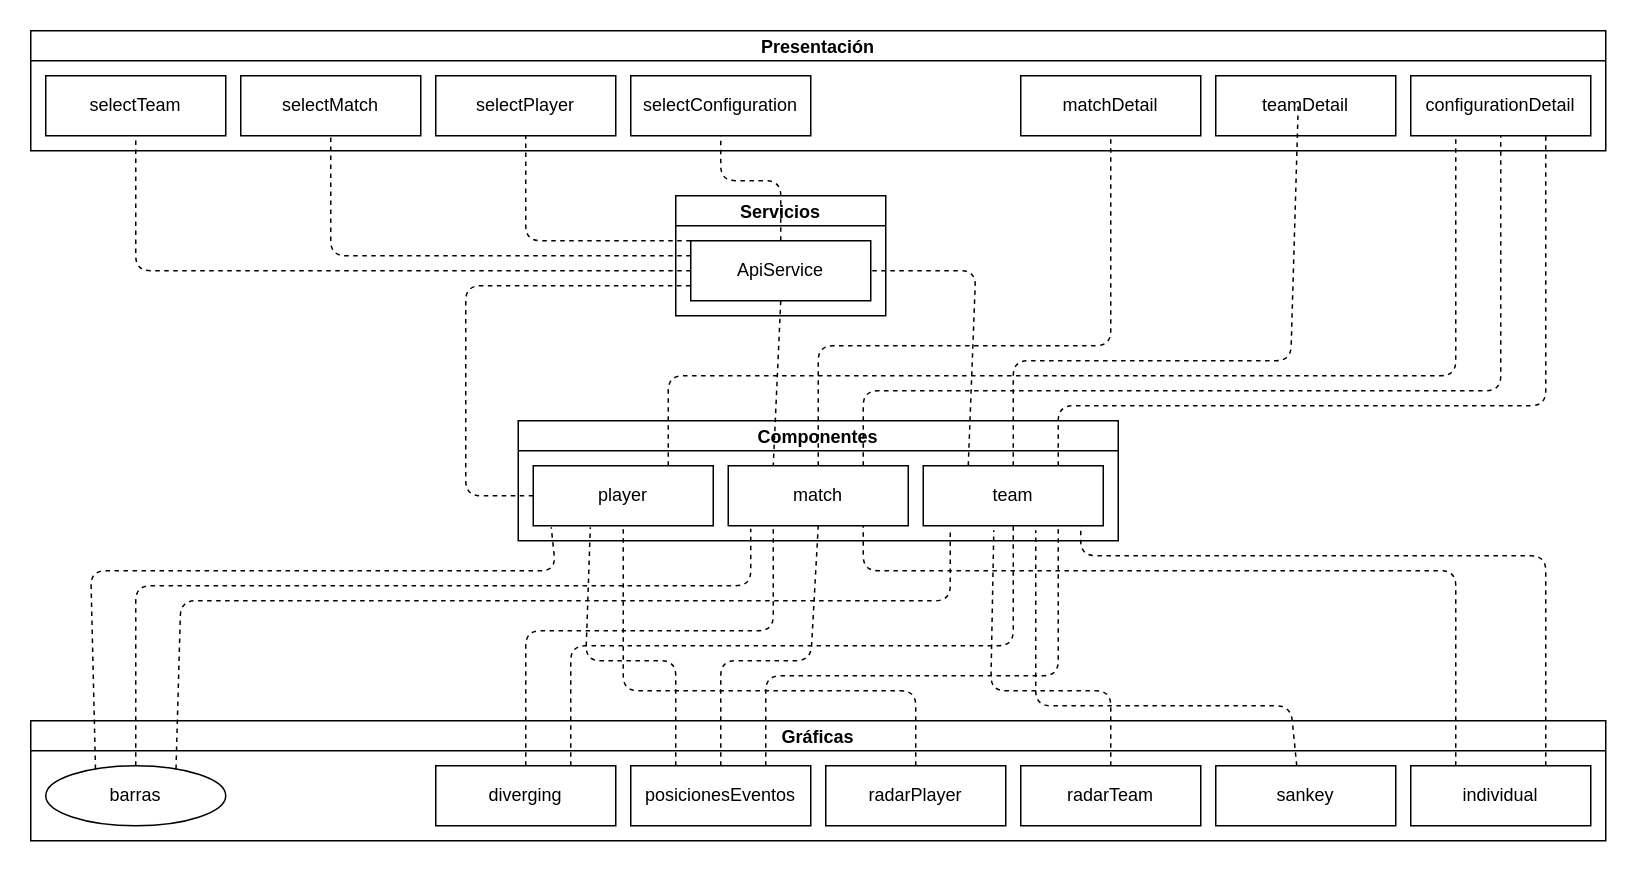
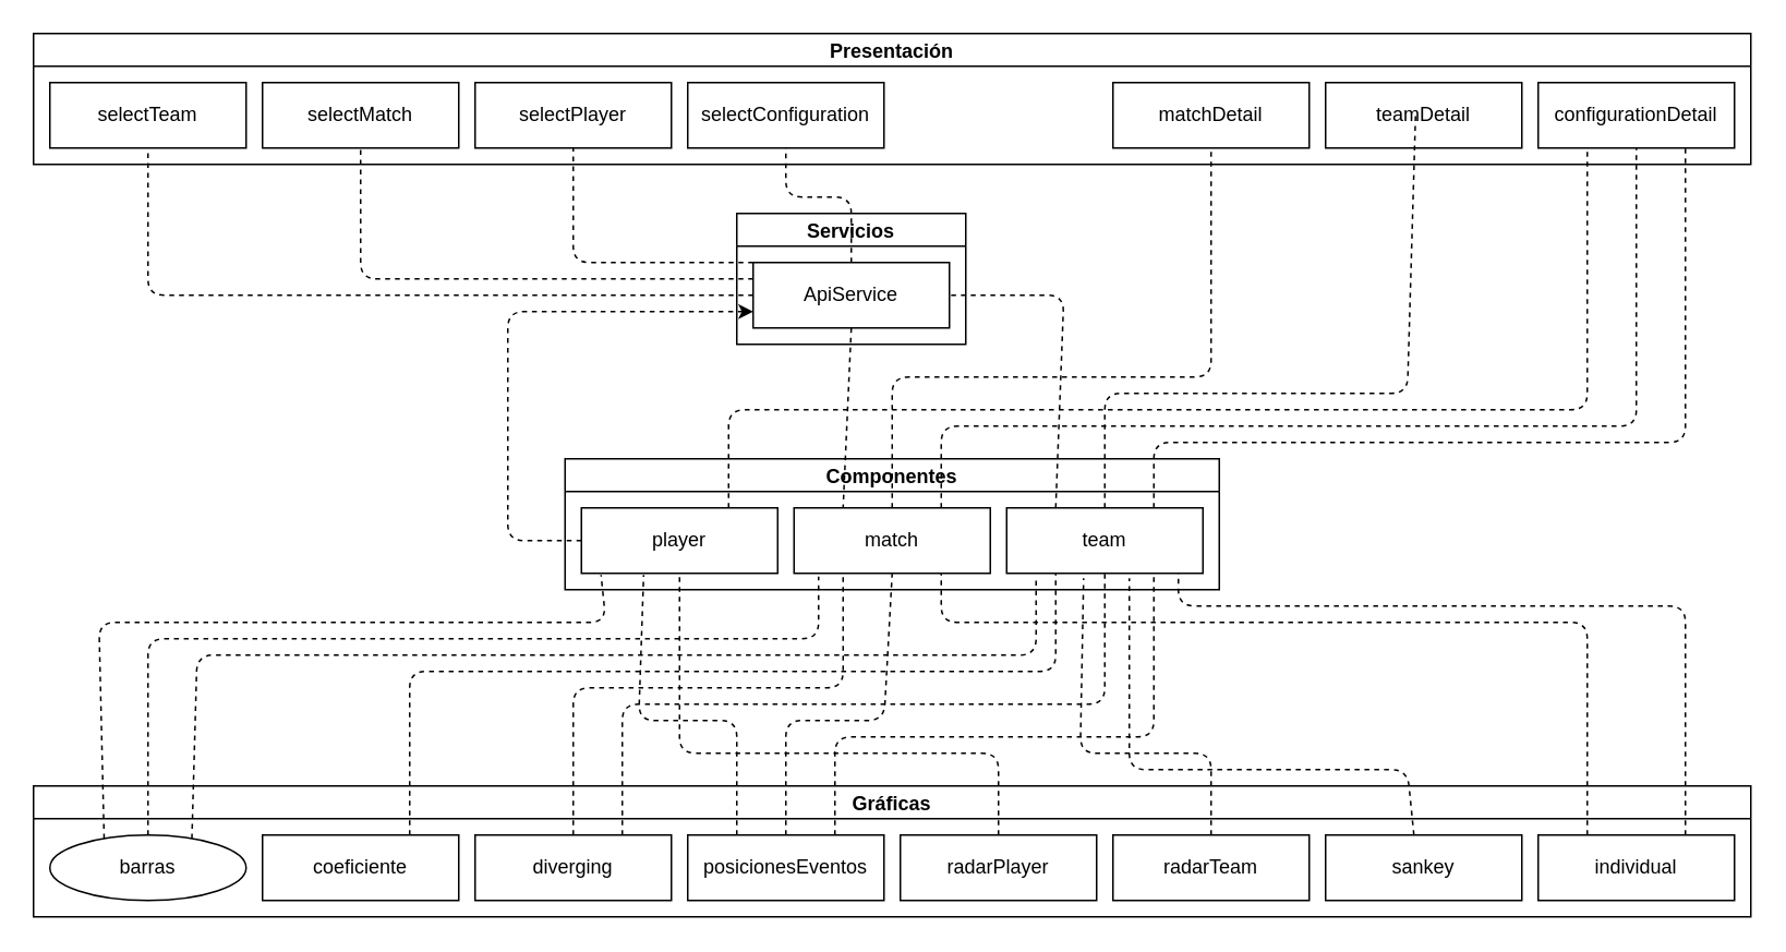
  <mxCell id="0" />
  <mxCell id="1" parent="0" />
  <mxCell id="2" value="Presentación" style="swimlane;startSize=20;horizontal=1;containerType=tree;" vertex="1" parent="1"><mxGeometry x="20" y="20" width="1050" height="80" as="geometry" /></mxCell>
  <mxCell id="3" value="matchDetail" style="whiteSpace=wrap;html=1;treeFolding=1;treeMoving=1;newEdgeStyle={&quot;edgeStyle&quot;:&quot;elbowEdgeStyle&quot;,&quot;startArrow&quot;:&quot;none&quot;,&quot;endArrow&quot;:&quot;none&quot;};" vertex="1" parent="2"><mxGeometry x="660" y="30" width="120" height="40" as="geometry" /></mxCell>
  <mxCell id="4" value="teamDetail" style="whiteSpace=wrap;html=1;treeFolding=1;treeMoving=1;newEdgeStyle={&quot;edgeStyle&quot;:&quot;elbowEdgeStyle&quot;,&quot;startArrow&quot;:&quot;none&quot;,&quot;endArrow&quot;:&quot;none&quot;};" vertex="1" parent="2"><mxGeometry x="790" y="30" width="120" height="40" as="geometry" /></mxCell>
  <mxCell id="5" value="configurationDetail" style="whiteSpace=wrap;html=1;treeFolding=1;treeMoving=1;newEdgeStyle={&quot;edgeStyle&quot;:&quot;elbowEdgeStyle&quot;,&quot;startArrow&quot;:&quot;none&quot;,&quot;endArrow&quot;:&quot;none&quot;};" vertex="1" parent="2"><mxGeometry x="920" y="30" width="120" height="40" as="geometry" /></mxCell>
  <mxCell id="6" value="selectTeam" style="whiteSpace=wrap;html=1;treeFolding=1;treeMoving=1;newEdgeStyle={&quot;edgeStyle&quot;:&quot;elbowEdgeStyle&quot;,&quot;startArrow&quot;:&quot;none&quot;,&quot;endArrow&quot;:&quot;none&quot;};" vertex="1" parent="2"><mxGeometry x="10" y="30" width="120" height="40" as="geometry" /></mxCell>
  <mxCell id="7" value="selectMatch" style="whiteSpace=wrap;html=1;treeFolding=1;treeMoving=1;newEdgeStyle={&quot;edgeStyle&quot;:&quot;elbowEdgeStyle&quot;,&quot;startArrow&quot;:&quot;none&quot;,&quot;endArrow&quot;:&quot;none&quot;};" vertex="1" parent="2"><mxGeometry x="140" y="30" width="120" height="40" as="geometry" /></mxCell>
  <mxCell id="8" value="selectPlayer" style="whiteSpace=wrap;html=1;treeFolding=1;treeMoving=1;newEdgeStyle={&quot;edgeStyle&quot;:&quot;elbowEdgeStyle&quot;,&quot;startArrow&quot;:&quot;none&quot;,&quot;endArrow&quot;:&quot;none&quot;};" vertex="1" parent="2"><mxGeometry x="270" y="30" width="120" height="40" as="geometry" /></mxCell>
  <mxCell id="9" value="selectConfiguration" style="whiteSpace=wrap;html=1;treeFolding=1;treeMoving=1;newEdgeStyle={&quot;edgeStyle&quot;:&quot;elbowEdgeStyle&quot;,&quot;startArrow&quot;:&quot;none&quot;,&quot;endArrow&quot;:&quot;none&quot;};" vertex="1" parent="2"><mxGeometry x="400" y="30" width="120" height="40" as="geometry" /></mxCell>
  <mxCell id="10" value="Componentes" style="swimlane;startSize=20;horizontal=1;containerType=tree;" vertex="1" parent="1"><mxGeometry x="345" y="280" width="400" height="80" as="geometry" /></mxCell>
  <mxCell id="11" value="player" style="whiteSpace=wrap;html=1;treeFolding=1;treeMoving=1;newEdgeStyle={&quot;edgeStyle&quot;:&quot;elbowEdgeStyle&quot;,&quot;startArrow&quot;:&quot;none&quot;,&quot;endArrow&quot;:&quot;none&quot;};" vertex="1" parent="10"><mxGeometry x="10" y="30" width="120" height="40" as="geometry" /></mxCell>
  <mxCell id="12" value="match" style="whiteSpace=wrap;html=1;treeFolding=1;treeMoving=1;newEdgeStyle={&quot;edgeStyle&quot;:&quot;elbowEdgeStyle&quot;,&quot;startArrow&quot;:&quot;none&quot;,&quot;endArrow&quot;:&quot;none&quot;};" vertex="1" parent="10"><mxGeometry x="140" y="30" width="120" height="40" as="geometry" /></mxCell>
  <mxCell id="13" value="team" style="whiteSpace=wrap;html=1;treeFolding=1;treeMoving=1;newEdgeStyle={&quot;edgeStyle&quot;:&quot;elbowEdgeStyle&quot;,&quot;startArrow&quot;:&quot;none&quot;,&quot;endArrow&quot;:&quot;none&quot;};" vertex="1" parent="10"><mxGeometry x="270" y="30" width="120" height="40" as="geometry" /></mxCell>
  <mxCell id="14" value="Servicios" style="swimlane;startSize=20;horizontal=1;containerType=tree;" vertex="1" parent="1"><mxGeometry x="450" y="130" width="140" height="80" as="geometry" /></mxCell>
  <mxCell id="15" value="ApiService" style="whiteSpace=wrap;html=1;treeFolding=1;treeMoving=1;newEdgeStyle={&quot;edgeStyle&quot;:&quot;elbowEdgeStyle&quot;,&quot;startArrow&quot;:&quot;none&quot;,&quot;endArrow&quot;:&quot;none&quot;};" vertex="1" parent="14"><mxGeometry x="10" y="30" width="120" height="40" as="geometry" /></mxCell>
  <mxCell id="16" value="Gráficas" style="swimlane;startSize=20;horizontal=1;containerType=tree;" vertex="1" parent="1"><mxGeometry x="20" y="480" width="1050" height="80" as="geometry" /></mxCell>
  <mxCell id="17" value="radarPlayer" style="whiteSpace=wrap;html=1;treeFolding=1;treeMoving=1;newEdgeStyle={&quot;edgeStyle&quot;:&quot;elbowEdgeStyle&quot;,&quot;startArrow&quot;:&quot;none&quot;,&quot;endArrow&quot;:&quot;none&quot;};" vertex="1" parent="16"><mxGeometry x="530" y="30" width="120" height="40" as="geometry" /></mxCell>
  <mxCell id="18" value="radarTeam" style="whiteSpace=wrap;html=1;treeFolding=1;treeMoving=1;newEdgeStyle={&quot;edgeStyle&quot;:&quot;elbowEdgeStyle&quot;,&quot;startArrow&quot;:&quot;none&quot;,&quot;endArrow&quot;:&quot;none&quot;};" vertex="1" parent="16"><mxGeometry x="660" y="30" width="120" height="40" as="geometry" /></mxCell>
  <mxCell id="19" value="sankey" style="whiteSpace=wrap;html=1;treeFolding=1;treeMoving=1;newEdgeStyle={&quot;edgeStyle&quot;:&quot;elbowEdgeStyle&quot;,&quot;startArrow&quot;:&quot;none&quot;,&quot;endArrow&quot;:&quot;none&quot;};" vertex="1" parent="16"><mxGeometry x="790" y="30" width="120" height="40" as="geometry" /></mxCell>
  <mxCell id="20" value="individual" style="whiteSpace=wrap;html=1;treeFolding=1;treeMoving=1;newEdgeStyle={&quot;edgeStyle&quot;:&quot;elbowEdgeStyle&quot;,&quot;startArrow&quot;:&quot;none&quot;,&quot;endArrow&quot;:&quot;none&quot;};" vertex="1" parent="16"><mxGeometry x="920" y="30" width="120" height="40" as="geometry" /></mxCell>
  <mxCell id="21" value="barras" style="ellipse;whiteSpace=wrap;html=1;treeFolding=1;treeMoving=1;newEdgeStyle={&quot;edgeStyle&quot;:&quot;elbowEdgeStyle&quot;,&quot;startArrow&quot;:&quot;none&quot;,&quot;endArrow&quot;:&quot;none&quot;};" vertex="1" parent="16"><mxGeometry x="10" y="30" width="120" height="40" as="geometry" /></mxCell>
+ <mxCell id="22" value="coeficiente" style="whiteSpace=wrap;html=1;treeFolding=1;treeMoving=1;newEdgeStyle={&quot;edgeStyle&quot;:&quot;elbowEdgeStyle&quot;,&quot;startArrow&quot;:&quot;none&quot;,&quot;endArrow&quot;:&quot;none&quot;};" vertex="1" parent="16"><mxGeometry x="140" y="30" width="120" height="40" as="geometry" /></mxCell>
  <mxCell id="23" value="diverging" style="whiteSpace=wrap;html=1;treeFolding=1;treeMoving=1;newEdgeStyle={&quot;edgeStyle&quot;:&quot;elbowEdgeStyle&quot;,&quot;startArrow&quot;:&quot;none&quot;,&quot;endArrow&quot;:&quot;none&quot;};" vertex="1" parent="16"><mxGeometry x="270" y="30" width="120" height="40" as="geometry" /></mxCell>
  <mxCell id="24" value="posicionesEventos" style="whiteSpace=wrap;html=1;treeFolding=1;treeMoving=1;newEdgeStyle={&quot;edgeStyle&quot;:&quot;elbowEdgeStyle&quot;,&quot;startArrow&quot;:&quot;none&quot;,&quot;endArrow&quot;:&quot;none&quot;};" vertex="1" parent="16"><mxGeometry x="400" y="30" width="120" height="40" as="geometry" /></mxCell>
  <mxCell id="25" value="" style="endArrow=none;dashed=1;html=1;entryX=0.5;entryY=1;entryDx=0;entryDy=0;exitX=0;exitY=0.5;exitDx=0;exitDy=0;" edge="1" parent="1" source="15" target="6"><mxGeometry width="50" height="50" relative="1" as="geometry"><mxPoint x="70" y="200" as="sourcePoint" /><mxPoint x="120" y="150" as="targetPoint" /><Array as="points"><mxPoint x="90" y="180" /></Array></mxGeometry></mxCell>
  <mxCell id="26" value="" style="endArrow=none;dashed=1;html=1;entryX=0.5;entryY=1;entryDx=0;entryDy=0;exitX=0;exitY=0.25;exitDx=0;exitDy=0;" edge="1" parent="1" source="15" target="7"><mxGeometry width="50" height="50" relative="1" as="geometry"><mxPoint x="470" y="190" as="sourcePoint" /><mxPoint x="100" y="80" as="targetPoint" /><Array as="points"><mxPoint x="220" y="170" /></Array></mxGeometry></mxCell>
  <mxCell id="27" value="" style="endArrow=none;dashed=1;html=1;entryX=0.5;entryY=1;entryDx=0;entryDy=0;exitX=0;exitY=0;exitDx=0;exitDy=0;" edge="1" parent="1" source="15" target="8"><mxGeometry width="50" height="50" relative="1" as="geometry"><mxPoint x="470" y="180" as="sourcePoint" /><mxPoint x="230" y="80" as="targetPoint" /><Array as="points"><mxPoint x="350" y="160" /></Array></mxGeometry></mxCell>
  <mxCell id="28" value="" style="endArrow=none;dashed=1;html=1;entryX=0.5;entryY=1;entryDx=0;entryDy=0;exitX=0.5;exitY=0;exitDx=0;exitDy=0;" edge="1" parent="1" source="15" target="9"><mxGeometry width="50" height="50" relative="1" as="geometry"><mxPoint x="470" y="170" as="sourcePoint" /><mxPoint x="360" y="80" as="targetPoint" /><Array as="points"><mxPoint x="520" y="120" /><mxPoint x="480" y="120" /></Array></mxGeometry></mxCell>
  <mxCell id="29" value="" style="endArrow=none;dashed=1;html=1;entryX=0.5;entryY=1;entryDx=0;entryDy=0;exitX=0.5;exitY=0;exitDx=0;exitDy=0;" edge="1" parent="1" source="12" target="3"><mxGeometry width="50" height="50" relative="1" as="geometry"><mxPoint x="425" y="280" as="sourcePoint" /><mxPoint x="650" y="80" as="targetPoint" /><Array as="points"><mxPoint x="545" y="230" /><mxPoint x="740" y="230" /></Array></mxGeometry></mxCell>
  <mxCell id="30" value="" style="endArrow=none;dashed=1;html=1;entryX=0.5;entryY=1;entryDx=0;entryDy=0;exitX=0.5;exitY=0;exitDx=0;exitDy=0;" edge="1" parent="1" source="13"><mxGeometry width="50" height="50" relative="1" as="geometry"><mxPoint x="670" y="270" as="sourcePoint" /><mxPoint x="865" y="70" as="targetPoint" /><Array as="points"><mxPoint x="675" y="280" /><mxPoint x="675" y="240" /><mxPoint x="860" y="240" /></Array></mxGeometry></mxCell>
  <mxCell id="31" value="" style="endArrow=none;dashed=1;html=1;entryX=0.25;entryY=1;entryDx=0;entryDy=0;exitX=0.75;exitY=0;exitDx=0;exitDy=0;" edge="1" parent="1" source="11" target="5"><mxGeometry width="50" height="50" relative="1" as="geometry"><mxPoint x="685" y="320" as="sourcePoint" /><mxPoint x="875" y="80" as="targetPoint" /><Array as="points"><mxPoint x="445" y="250" /><mxPoint x="970" y="250" /></Array></mxGeometry></mxCell>
  <mxCell id="32" value="" style="endArrow=none;dashed=1;html=1;exitX=0.75;exitY=0;exitDx=0;exitDy=0;entryX=0.5;entryY=1;entryDx=0;entryDy=0;" edge="1" parent="1" source="12" target="5"><mxGeometry width="50" height="50" relative="1" as="geometry"><mxPoint x="470" y="310" as="sourcePoint" /><mxPoint x="990" y="100" as="targetPoint" /><Array as="points"><mxPoint x="575" y="260" /><mxPoint x="1000" y="260" /></Array></mxGeometry></mxCell>
  <mxCell id="33" value="" style="endArrow=none;dashed=1;html=1;exitX=0.75;exitY=0;exitDx=0;exitDy=0;entryX=0.75;entryY=1;entryDx=0;entryDy=0;" edge="1" parent="1" source="13" target="5"><mxGeometry width="50" height="50" relative="1" as="geometry"><mxPoint x="585" y="320" as="sourcePoint" /><mxPoint x="1010" y="80" as="targetPoint" /><Array as="points"><mxPoint x="705" y="270" /><mxPoint x="1030" y="270" /></Array></mxGeometry></mxCell>
- <mxCell id="34" value="" style="endArrow=none;dashed=1;html=1;exitX=0;exitY=0.5;exitDx=0;exitDy=0;entryX=0;entryY=0.75;entryDx=0;entryDy=0;" edge="1" parent="1" source="11" target="15"><mxGeometry width="50" height="50" relative="1" as="geometry"><mxPoint x="190" y="300" as="sourcePoint" /><mxPoint x="240" y="250" as="targetPoint" /><Array as="points"><mxPoint x="310" y="330" /><mxPoint x="310" y="190" /></Array></mxGeometry></mxCell>
+ <mxCell id="34" value="" style="endArrow=classic;dashed=1;html=1;exitX=0;exitY=0.5;exitDx=0;exitDy=0;entryX=0;entryY=0.75;entryDx=0;entryDy=0;" edge="1" parent="1" source="11" target="15"><mxGeometry width="50" height="50" relative="1" as="geometry"><mxPoint x="190" y="300" as="sourcePoint" /><mxPoint x="240" y="250" as="targetPoint" /><Array as="points"><mxPoint x="310" y="330" /><mxPoint x="310" y="190" /></Array></mxGeometry></mxCell>
  <mxCell id="35" value="" style="endArrow=none;dashed=1;html=1;entryX=0.25;entryY=0;entryDx=0;entryDy=0;exitX=0.5;exitY=1;exitDx=0;exitDy=0;" edge="1" parent="1" source="15" target="12"><mxGeometry width="50" height="50" relative="1" as="geometry"><mxPoint x="240" y="370" as="sourcePoint" /><mxPoint x="290" y="320" as="targetPoint" /></mxGeometry></mxCell>
  <mxCell id="36" value="" style="endArrow=none;dashed=1;html=1;exitX=0.25;exitY=0;exitDx=0;exitDy=0;entryX=1;entryY=0.5;entryDx=0;entryDy=0;" edge="1" parent="1" source="13" target="15"><mxGeometry width="50" height="50" relative="1" as="geometry"><mxPoint x="790" y="360" as="sourcePoint" /><mxPoint x="645" y="170" as="targetPoint" /><Array as="points"><mxPoint x="650" y="180" /></Array></mxGeometry></mxCell>
  <mxCell id="37" value="" style="endArrow=none;dashed=1;html=1;exitX=0.25;exitY=0;exitDx=0;exitDy=0;entryX=0.1;entryY=1.025;entryDx=0;entryDy=0;entryPerimeter=0;" edge="1" parent="1" source="21" target="11"><mxGeometry width="50" height="50" relative="1" as="geometry"><mxPoint x="90" y="410" as="sourcePoint" /><mxPoint x="140" y="360" as="targetPoint" /><Array as="points"><mxPoint x="60" y="380" /><mxPoint x="370" y="380" /></Array></mxGeometry></mxCell>
  <mxCell id="38" value="" style="endArrow=none;dashed=1;html=1;entryX=0.125;entryY=1.05;entryDx=0;entryDy=0;entryPerimeter=0;" edge="1" parent="1" source="21" target="12"><mxGeometry width="50" height="50" relative="1" as="geometry"><mxPoint x="70" y="480" as="sourcePoint" /><mxPoint x="377" y="361" as="targetPoint" /><Array as="points"><mxPoint x="90" y="390" /><mxPoint x="500" y="390" /></Array></mxGeometry></mxCell>
  <mxCell id="39" value="" style="endArrow=none;dashed=1;html=1;entryX=0.15;entryY=1.075;entryDx=0;entryDy=0;entryPerimeter=0;exitX=0.75;exitY=0;exitDx=0;exitDy=0;" edge="1" parent="1" source="21" target="13"><mxGeometry width="50" height="50" relative="1" as="geometry"><mxPoint x="100" y="480" as="sourcePoint" /><mxPoint x="510" y="362" as="targetPoint" /><Array as="points"><mxPoint x="120" y="400" /><mxPoint x="633" y="400" /></Array></mxGeometry></mxCell>
+ <mxCell id="40" value="" style="endArrow=none;dashed=1;html=1;entryX=0.25;entryY=1;entryDx=0;entryDy=0;exitX=0.75;exitY=0;exitDx=0;exitDy=0;" edge="1" parent="1" source="22" target="13"><mxGeometry width="50" height="50" relative="1" as="geometry"><mxPoint x="110" y="490" as="sourcePoint" /><mxPoint x="520" y="372" as="targetPoint" /><Array as="points"><mxPoint x="250" y="410" /><mxPoint x="645" y="410" /></Array></mxGeometry></mxCell>
  <mxCell id="41" value="" style="endArrow=none;dashed=1;html=1;entryX=0.5;entryY=1;entryDx=0;entryDy=0;exitX=0.75;exitY=0;exitDx=0;exitDy=0;" edge="1" parent="1" source="23" target="13"><mxGeometry width="50" height="50" relative="1" as="geometry"><mxPoint x="120" y="500" as="sourcePoint" /><mxPoint x="530" y="382" as="targetPoint" /><Array as="points"><mxPoint x="380" y="430" /><mxPoint x="675" y="430" /></Array></mxGeometry></mxCell>
  <mxCell id="42" value="" style="endArrow=none;dashed=1;html=1;entryX=0.25;entryY=1;entryDx=0;entryDy=0;" edge="1" parent="1" source="23" target="12"><mxGeometry width="50" height="50" relative="1" as="geometry"><mxPoint x="390" y="480" as="sourcePoint" /><mxPoint x="685" y="360" as="targetPoint" /><Array as="points"><mxPoint x="350" y="420" /><mxPoint x="515" y="420" /></Array></mxGeometry></mxCell>
  <mxCell id="43" value="" style="endArrow=none;dashed=1;html=1;exitX=0.25;exitY=0;exitDx=0;exitDy=0;entryX=0.317;entryY=1.025;entryDx=0;entryDy=0;entryPerimeter=0;" edge="1" parent="1" source="24" target="11"><mxGeometry width="50" height="50" relative="1" as="geometry"><mxPoint x="510" y="510" as="sourcePoint" /><mxPoint x="390" y="340" as="targetPoint" /><Array as="points"><mxPoint x="450" y="440" /><mxPoint x="390" y="440" /></Array></mxGeometry></mxCell>
  <mxCell id="44" value="" style="endArrow=none;dashed=1;html=1;entryX=0.5;entryY=1;entryDx=0;entryDy=0;exitX=0.5;exitY=0;exitDx=0;exitDy=0;" edge="1" parent="1" source="24" target="12"><mxGeometry width="50" height="50" relative="1" as="geometry"><mxPoint x="460" y="560" as="sourcePoint" /><mxPoint x="395" y="360" as="targetPoint" /><Array as="points"><mxPoint x="480" y="440" /><mxPoint x="540" y="440" /></Array></mxGeometry></mxCell>
  <mxCell id="45" value="" style="endArrow=none;dashed=1;html=1;entryX=0.75;entryY=1;entryDx=0;entryDy=0;exitX=0.75;exitY=0;exitDx=0;exitDy=0;" edge="1" parent="1" source="24" target="13"><mxGeometry width="50" height="50" relative="1" as="geometry"><mxPoint x="490" y="560" as="sourcePoint" /><mxPoint x="555" y="360" as="targetPoint" /><Array as="points"><mxPoint x="510" y="490" /><mxPoint x="510" y="450" /><mxPoint x="550" y="450" /><mxPoint x="705" y="450" /></Array></mxGeometry></mxCell>
  <mxCell id="46" value="" style="endArrow=none;dashed=1;html=1;entryX=0.5;entryY=1;entryDx=0;entryDy=0;exitX=0.5;exitY=0;exitDx=0;exitDy=0;" edge="1" parent="1" source="17" target="11"><mxGeometry width="50" height="50" relative="1" as="geometry"><mxPoint x="610" y="520" as="sourcePoint" /><mxPoint x="660" y="470" as="targetPoint" /><Array as="points"><mxPoint x="610" y="460" /><mxPoint x="415" y="460" /></Array></mxGeometry></mxCell>
  <mxCell id="47" value="" style="endArrow=none;dashed=1;html=1;entryX=0.392;entryY=1.075;entryDx=0;entryDy=0;entryPerimeter=0;exitX=0.5;exitY=0;exitDx=0;exitDy=0;" edge="1" parent="1" source="18" target="13"><mxGeometry width="50" height="50" relative="1" as="geometry"><mxPoint x="670" y="510" as="sourcePoint" /><mxPoint x="720" y="460" as="targetPoint" /><Array as="points"><mxPoint x="740" y="460" /><mxPoint x="660" y="460" /></Array></mxGeometry></mxCell>
  <mxCell id="48" value="" style="endArrow=none;dashed=1;html=1;entryX=0.625;entryY=1.075;entryDx=0;entryDy=0;entryPerimeter=0;exitX=0.45;exitY=0;exitDx=0;exitDy=0;exitPerimeter=0;" edge="1" parent="1" source="19" target="13"><mxGeometry width="50" height="50" relative="1" as="geometry"><mxPoint x="750" y="560" as="sourcePoint" /><mxPoint x="672.04" y="363" as="targetPoint" /><Array as="points"><mxPoint x="860" y="470" /><mxPoint x="750" y="470" /><mxPoint x="690" y="470" /></Array></mxGeometry></mxCell>
  <mxCell id="49" value="" style="endArrow=none;dashed=1;html=1;entryX=0.75;entryY=1;entryDx=0;entryDy=0;exitX=0.25;exitY=0;exitDx=0;exitDy=0;" edge="1" parent="1" source="20" target="12"><mxGeometry width="50" height="50" relative="1" as="geometry"><mxPoint x="920" y="470" as="sourcePoint" /><mxPoint x="970" y="420" as="targetPoint" /><Array as="points"><mxPoint x="970" y="380" /><mxPoint x="575" y="380" /></Array></mxGeometry></mxCell>
  <mxCell id="50" value="" style="endArrow=none;dashed=1;html=1;entryX=0.75;entryY=1;entryDx=0;entryDy=0;exitX=0.75;exitY=0;exitDx=0;exitDy=0;" edge="1" parent="1" source="20"><mxGeometry width="50" height="50" relative="1" as="geometry"><mxPoint x="1115" y="550" as="sourcePoint" /><mxPoint x="720" y="350" as="targetPoint" /><Array as="points"><mxPoint x="1030" y="370" /><mxPoint x="720" y="370" /></Array></mxGeometry></mxCell>
